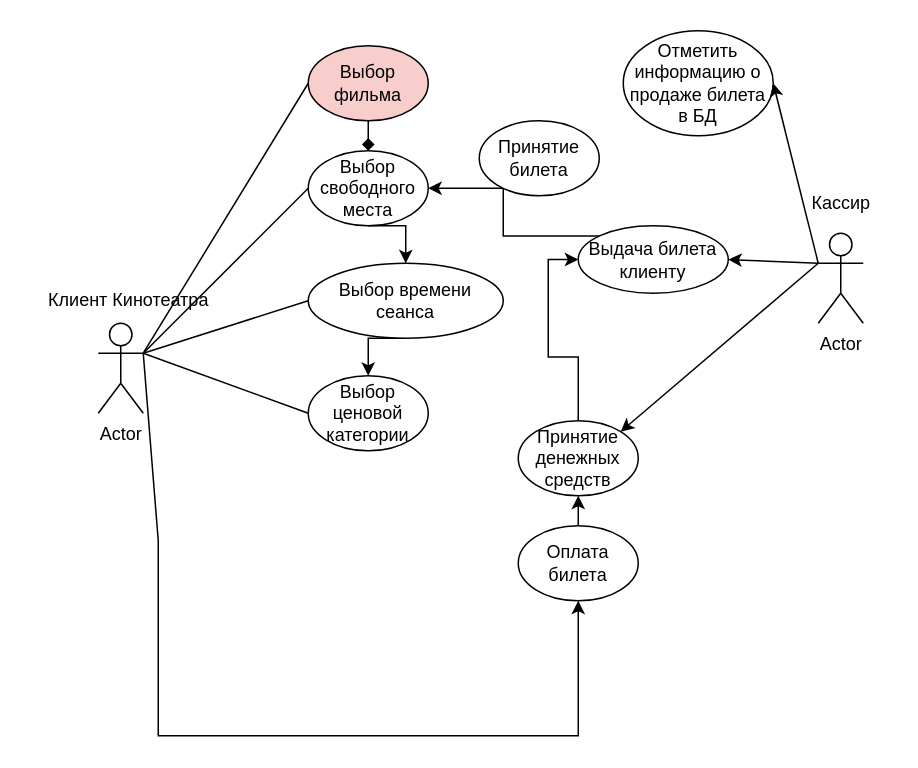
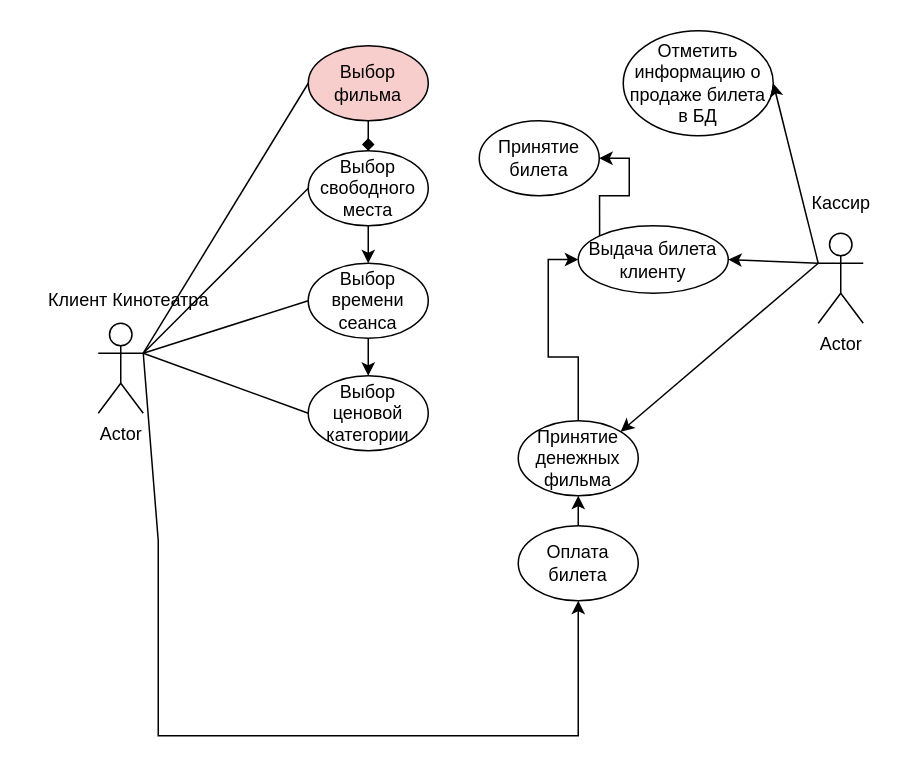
  <mxCell id="0" />
  <mxCell id="1" parent="0" />
  <mxCell id="2" value="Actor" style="shape=umlActor;verticalLabelPosition=bottom;verticalAlign=top;html=1;outlineConnect=0;" vertex="1" parent="1"><mxGeometry x="65" y="215" width="30" height="60" as="geometry" /></mxCell>
  <mxCell id="3" value="Клиент Кинотеатра" style="text;html=1;align=center;verticalAlign=middle;resizable=0;points=[];autosize=1;strokeColor=none;fillColor=none;" vertex="1" parent="1"><mxGeometry x="20" y="185" width="130" height="30" as="geometry" /></mxCell>
  <mxCell id="4" value="Actor" style="shape=umlActor;verticalLabelPosition=bottom;verticalAlign=top;html=1;outlineConnect=0;" vertex="1" parent="1"><mxGeometry x="545" y="155" width="30" height="60" as="geometry" /></mxCell>
  <mxCell id="5" value="Кассир" style="text;html=1;align=center;verticalAlign=middle;resizable=0;points=[];autosize=1;strokeColor=none;fillColor=none;" vertex="1" parent="1"><mxGeometry x="530" y="120" width="60" height="30" as="geometry" /></mxCell>
  <mxCell id="6" style="edgeStyle=orthogonalEdgeStyle;rounded=0;orthogonalLoop=1;jettySize=auto;html=1;exitX=0.5;exitY=1;exitDx=0;exitDy=0;endArrow=diamond;" edge="1" parent="1" source="7" target="9"><mxGeometry relative="1" as="geometry" /></mxCell>
  <mxCell id="7" value="Выбор фильма" style="ellipse;whiteSpace=wrap;html=1;fillColor=#f8cecc;" vertex="1" parent="1"><mxGeometry x="205" y="30" width="80" height="50" as="geometry" /></mxCell>
  <mxCell id="8" style="edgeStyle=orthogonalEdgeStyle;rounded=0;orthogonalLoop=1;jettySize=auto;html=1;exitX=0.5;exitY=1;exitDx=0;exitDy=0;entryX=0.5;entryY=0;entryDx=0;entryDy=0;" edge="1" parent="1" source="9" target="11"><mxGeometry relative="1" as="geometry" /></mxCell>
  <mxCell id="9" value="Выбор свободного места" style="ellipse;whiteSpace=wrap;html=1;" vertex="1" parent="1"><mxGeometry x="205" y="100" width="80" height="50" as="geometry" /></mxCell>
  <mxCell id="10" style="edgeStyle=orthogonalEdgeStyle;rounded=0;orthogonalLoop=1;jettySize=auto;html=1;exitX=0.5;exitY=1;exitDx=0;exitDy=0;entryX=0.5;entryY=0;entryDx=0;entryDy=0;" edge="1" parent="1" source="11" target="12"><mxGeometry relative="1" as="geometry" /></mxCell>
- <mxCell id="11" value="Выбор времени сеанса" style="ellipse;whiteSpace=wrap;html=1;" vertex="1" parent="1"><mxGeometry x="205" y="175" width="130" height="50" as="geometry" /></mxCell>
+ <mxCell id="11" value="Выбор времени сеанса" style="ellipse;whiteSpace=wrap;html=1;" vertex="1" parent="1"><mxGeometry x="205" y="175" width="80" height="50" as="geometry" /></mxCell>
  <mxCell id="12" value="Выбор ценовой категории" style="ellipse;whiteSpace=wrap;html=1;" vertex="1" parent="1"><mxGeometry x="205" y="250" width="80" height="50" as="geometry" /></mxCell>
  <mxCell id="13" value="" style="endArrow=none;html=1;rounded=1;exitX=1;exitY=0.333;exitDx=0;exitDy=0;exitPerimeter=0;entryX=0;entryY=0.5;entryDx=0;entryDy=0;" edge="1" parent="1" source="2" target="7"><mxGeometry width="50" height="50" relative="1" as="geometry"><mxPoint x="165" y="200" as="sourcePoint" /><mxPoint x="215" y="150" as="targetPoint" /></mxGeometry></mxCell>
  <mxCell id="14" value="" style="endArrow=none;html=1;rounded=0;entryX=0;entryY=0.5;entryDx=0;entryDy=0;exitX=1;exitY=0.333;exitDx=0;exitDy=0;exitPerimeter=0;" edge="1" parent="1" source="2" target="9"><mxGeometry width="50" height="50" relative="1" as="geometry"><mxPoint x="135" y="260" as="sourcePoint" /><mxPoint x="185" y="210" as="targetPoint" /></mxGeometry></mxCell>
  <mxCell id="15" value="" style="endArrow=none;html=1;rounded=0;entryX=0;entryY=0.5;entryDx=0;entryDy=0;exitX=1;exitY=0.333;exitDx=0;exitDy=0;exitPerimeter=0;" edge="1" parent="1" source="2" target="11"><mxGeometry width="50" height="50" relative="1" as="geometry"><mxPoint x="145" y="300" as="sourcePoint" /><mxPoint x="195" y="250" as="targetPoint" /></mxGeometry></mxCell>
  <mxCell id="16" value="" style="endArrow=none;html=1;rounded=0;entryX=0;entryY=0.5;entryDx=0;entryDy=0;exitX=1;exitY=0.333;exitDx=0;exitDy=0;exitPerimeter=0;" edge="1" parent="1" source="2" target="12"><mxGeometry width="50" height="50" relative="1" as="geometry"><mxPoint x="105" y="240" as="sourcePoint" /><mxPoint x="155" y="340" as="targetPoint" /></mxGeometry></mxCell>
  <mxCell id="17" style="edgeStyle=orthogonalEdgeStyle;rounded=0;orthogonalLoop=1;jettySize=auto;html=1;exitX=0.5;exitY=0;exitDx=0;exitDy=0;entryX=0.5;entryY=1;entryDx=0;entryDy=0;" edge="1" parent="1" source="18" target="21"><mxGeometry relative="1" as="geometry" /></mxCell>
  <mxCell id="18" value="Оплата&lt;br&gt;билета" style="ellipse;whiteSpace=wrap;html=1;" vertex="1" parent="1"><mxGeometry x="345" y="350" width="80" height="50" as="geometry" /></mxCell>
  <mxCell id="19" value="" style="endArrow=classic;html=1;rounded=0;entryX=0.5;entryY=1;entryDx=0;entryDy=0;exitX=1;exitY=0.333;exitDx=0;exitDy=0;exitPerimeter=0;" edge="1" parent="1" source="2" target="18"><mxGeometry width="50" height="50" relative="1" as="geometry"><mxPoint x="95" y="490" as="sourcePoint" /><mxPoint x="415" y="490" as="targetPoint" /><Array as="points"><mxPoint x="105" y="360" /><mxPoint x="105" y="490" /><mxPoint x="385" y="490" /></Array></mxGeometry></mxCell>
  <mxCell id="20" style="edgeStyle=orthogonalEdgeStyle;rounded=0;orthogonalLoop=1;jettySize=auto;html=1;exitX=0.5;exitY=0;exitDx=0;exitDy=0;entryX=0;entryY=0.5;entryDx=0;entryDy=0;" edge="1" parent="1" source="21" target="26"><mxGeometry relative="1" as="geometry" /></mxCell>
- <mxCell id="21" value="Принятие денежных средств" style="ellipse;whiteSpace=wrap;html=1;" vertex="1" parent="1"><mxGeometry x="345" y="280" width="80" height="50" as="geometry" /></mxCell>
+ <mxCell id="21" value="Принятие денежных фильма" style="ellipse;whiteSpace=wrap;html=1;" vertex="1" parent="1"><mxGeometry x="345" y="280" width="80" height="50" as="geometry" /></mxCell>
  <mxCell id="22" value="" style="endArrow=classic;html=1;rounded=0;entryX=1;entryY=0;entryDx=0;entryDy=0;exitX=0;exitY=0.333;exitDx=0;exitDy=0;exitPerimeter=0;" edge="1" parent="1" source="4" target="21"><mxGeometry width="50" height="50" relative="1" as="geometry"><mxPoint x="475" y="160" as="sourcePoint" /><mxPoint x="525" y="110" as="targetPoint" /></mxGeometry></mxCell>
  <mxCell id="23" value="Отметить информацию о продаже билета в БД" style="ellipse;whiteSpace=wrap;html=1;" vertex="1" parent="1"><mxGeometry x="415" y="20" width="100" height="70" as="geometry" /></mxCell>
  <mxCell id="24" value="" style="endArrow=classic;html=1;rounded=0;entryX=1;entryY=0.5;entryDx=0;entryDy=0;exitX=0;exitY=0.333;exitDx=0;exitDy=0;exitPerimeter=0;" edge="1" parent="1" source="4" target="23"><mxGeometry width="50" height="50" relative="1" as="geometry"><mxPoint x="485" y="170" as="sourcePoint" /><mxPoint x="535" y="120" as="targetPoint" /></mxGeometry></mxCell>
- <mxCell id="25" style="edgeStyle=orthogonalEdgeStyle;rounded=0;orthogonalLoop=1;jettySize=auto;html=1;exitX=0;exitY=0;exitDx=0;exitDy=0;" edge="1" parent="1" source="26" target="9"><mxGeometry relative="1" as="geometry" /></mxCell>
+ <mxCell id="25" style="edgeStyle=orthogonalEdgeStyle;rounded=0;orthogonalLoop=1;jettySize=auto;html=1;exitX=0;exitY=0;exitDx=0;exitDy=0;entryX=1;entryY=0.5;entryDx=0;entryDy=0;" edge="1" parent="1" source="26" target="28"><mxGeometry relative="1" as="geometry" /></mxCell>
  <mxCell id="26" value="Выдача билета клиенту" style="ellipse;whiteSpace=wrap;html=1;" vertex="1" parent="1"><mxGeometry x="385" y="150" width="100" height="45" as="geometry" /></mxCell>
  <mxCell id="27" value="" style="endArrow=classic;html=1;rounded=0;entryX=1;entryY=0.5;entryDx=0;entryDy=0;exitX=0;exitY=0.333;exitDx=0;exitDy=0;exitPerimeter=0;" edge="1" parent="1" source="4" target="26"><mxGeometry width="50" height="50" relative="1" as="geometry"><mxPoint x="455" y="210" as="sourcePoint" /><mxPoint x="505" y="160" as="targetPoint" /></mxGeometry></mxCell>
  <mxCell id="28" value="Принятие билета" style="ellipse;whiteSpace=wrap;html=1;" vertex="1" parent="1"><mxGeometry x="319" y="80" width="80" height="50" as="geometry" /></mxCell>
